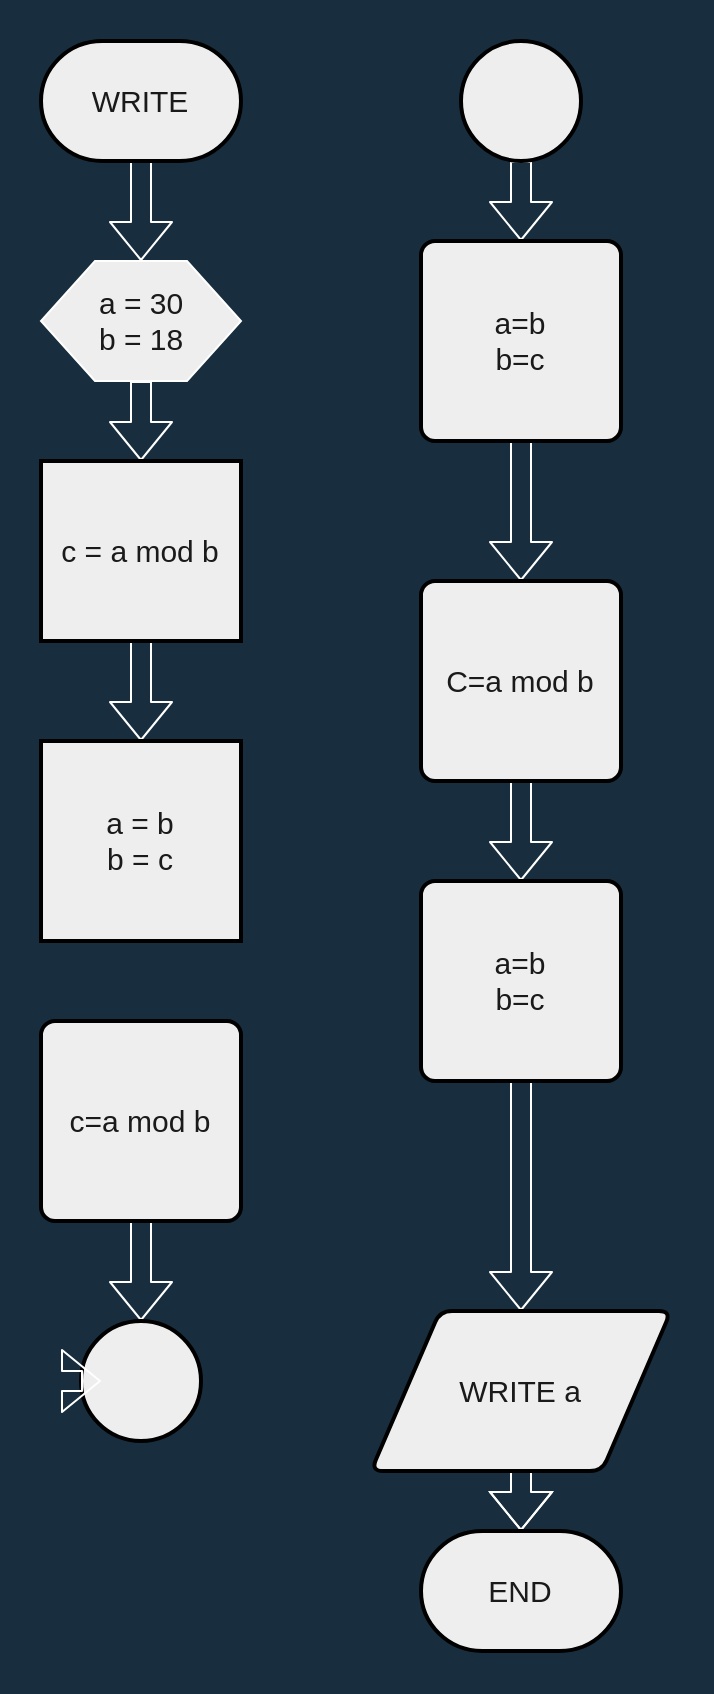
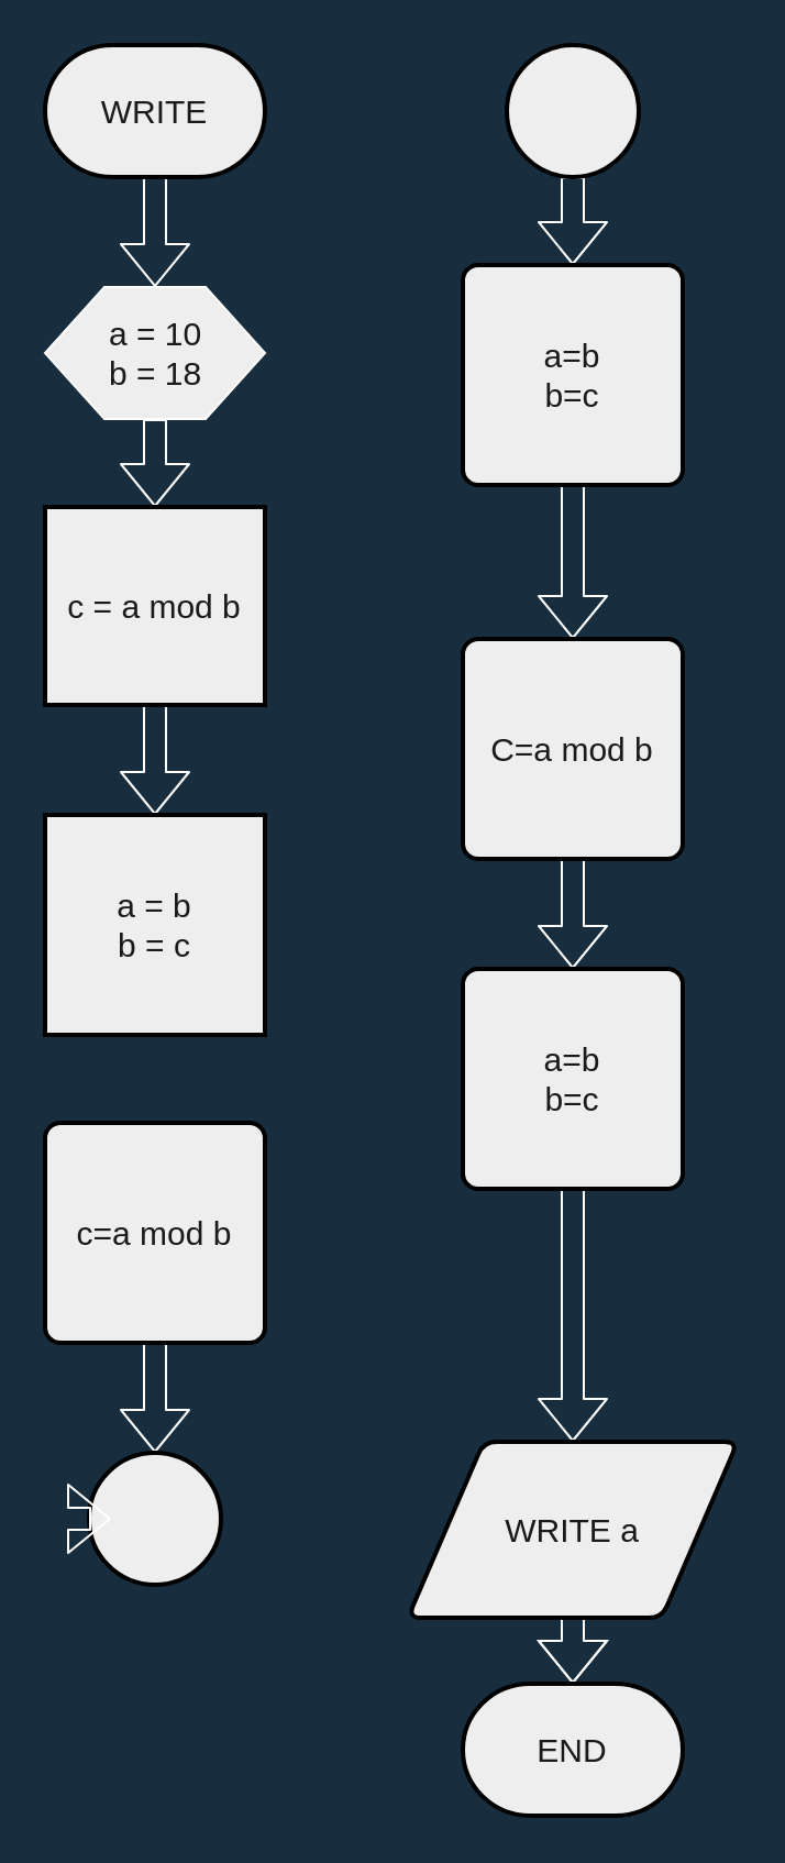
  <mxCell id="0" />
  <mxCell id="1" parent="0" />
  <mxCell id="2" value="" style="html=1;jettySize=auto;orthogonalLoop=1;fontSize=11;endArrow=block;endFill=0;endSize=8;strokeWidth=1;shadow=0;labelBackgroundColor=none;edgeStyle=orthogonalEdgeStyle;strokeColor=#FFFFFF;fontColor=#FFFFFF;" parent="1" edge="1"><mxGeometry relative="1" as="geometry"><mxPoint x="40" y="70" as="sourcePoint" /></mxGeometry></mxCell>
  <mxCell id="3" value="Yes" style="html=1;jettySize=auto;orthogonalLoop=1;fontSize=11;endArrow=block;endFill=0;endSize=8;strokeWidth=1;shadow=0;labelBackgroundColor=none;edgeStyle=orthogonalEdgeStyle;strokeColor=#FFFFFF;fontColor=#FFFFFF;" parent="1" edge="1"><mxGeometry y="20" relative="1" as="geometry"><mxPoint as="offset" /><mxPoint x="40" y="200" as="sourcePoint" /></mxGeometry></mxCell>
  <mxCell id="4" value="No" style="edgeStyle=orthogonalEdgeStyle;html=1;jettySize=auto;orthogonalLoop=1;fontSize=11;endArrow=block;endFill=0;endSize=8;strokeWidth=1;shadow=0;labelBackgroundColor=none;strokeColor=#FFFFFF;fontColor=#FFFFFF;" parent="1" edge="1"><mxGeometry y="10" relative="1" as="geometry"><mxPoint as="offset" /><mxPoint x="90" y="160" as="sourcePoint" /></mxGeometry></mxCell>
  <mxCell id="5" value="No" style="html=1;jettySize=auto;orthogonalLoop=1;fontSize=11;endArrow=block;endFill=0;endSize=8;strokeWidth=1;shadow=0;labelBackgroundColor=none;edgeStyle=orthogonalEdgeStyle;strokeColor=#FFFFFF;fontColor=#FFFFFF;" parent="1" edge="1"><mxGeometry x="0.333" y="20" relative="1" as="geometry"><mxPoint as="offset" /><mxPoint x="40" y="320" as="sourcePoint" /></mxGeometry></mxCell>
  <mxCell id="6" value="Yes" style="edgeStyle=orthogonalEdgeStyle;html=1;jettySize=auto;orthogonalLoop=1;fontSize=11;endArrow=block;endFill=0;endSize=8;strokeWidth=1;shadow=0;labelBackgroundColor=none;strokeColor=#FFFFFF;fontColor=#FFFFFF;" parent="1" edge="1"><mxGeometry y="10" relative="1" as="geometry"><mxPoint as="offset" /><mxPoint x="90" y="280" as="sourcePoint" /></mxGeometry></mxCell>
  <mxCell id="7" style="sketch=0;orthogonalLoop=1;jettySize=auto;html=1;entryX=0.5;entryY=0;entryDx=0;entryDy=0;fontColor=#FFFFFF;strokeColor=#FFFFFF;elbow=vertical;shape=flexArrow;edgeStyle=orthogonalEdgeStyle;" edge="1" parent="1" source="8" target="11"><mxGeometry relative="1" as="geometry" /></mxCell>
  <mxCell id="8" value="" style="verticalLabelPosition=bottom;verticalAlign=top;html=1;shape=hexagon;perimeter=hexagonPerimeter2;arcSize=6;size=0.27;sketch=0;fontColor=#1A1A1A;strokeColor=#FFFFFF;fillColor=#EEEEEE;" vertex="1" parent="1"><mxGeometry x="20" y="130" width="100" height="60" as="geometry" /></mxCell>
- <mxCell id="9" value="&lt;div style=&quot;font-size: 15px;&quot;&gt;a = 30&lt;/div&gt;&lt;div style=&quot;font-size: 15px;&quot;&gt;b = 18&lt;br style=&quot;font-size: 15px;&quot;&gt;&lt;/div&gt;" style="text;html=1;resizable=0;autosize=1;align=center;verticalAlign=middle;points=[];fillColor=none;strokeColor=none;sketch=0;fontColor=#1A1A1A;fontSize=15;" vertex="1" parent="1"><mxGeometry x="40" y="140" width="60" height="40" as="geometry" /></mxCell>
+ <mxCell id="9" value="&lt;div style=&quot;font-size: 15px;&quot;&gt;a = 10&lt;/div&gt;&lt;div style=&quot;font-size: 15px;&quot;&gt;b = 18&lt;br style=&quot;font-size: 15px;&quot;&gt;&lt;/div&gt;" style="text;html=1;resizable=0;autosize=1;align=center;verticalAlign=middle;points=[];fillColor=none;strokeColor=none;sketch=0;fontColor=#1A1A1A;fontSize=15;" vertex="1" parent="1"><mxGeometry x="40" y="140" width="60" height="40" as="geometry" /></mxCell>
  <mxCell id="10" style="rounded=1;sketch=0;orthogonalLoop=1;jettySize=auto;html=1;entryX=0.5;entryY=0;entryDx=0;entryDy=0;fontSize=15;fontColor=#FFFFFF;strokeColor=#FFFFFF;elbow=vertical;shape=flexArrow;edgeStyle=orthogonalEdgeStyle;" edge="1" parent="1" source="11" target="12"><mxGeometry relative="1" as="geometry" /></mxCell>
  <mxCell id="11" value="c = a mod b" style="whiteSpace=wrap;absoluteArcSize=1;arcSize=14;strokeWidth=2;sketch=0;fontColor=#1A1A1A;fillColor=#EEEEEE;html=1;fontSize=15;" vertex="1" parent="1"><mxGeometry x="20" y="230" width="100" height="90" as="geometry" /></mxCell>
  <mxCell id="12" value="&lt;div style=&quot;font-size: 15px;&quot;&gt;a = b &lt;br style=&quot;font-size: 15px;&quot;&gt;&lt;/div&gt;&lt;div style=&quot;font-size: 15px;&quot;&gt;b = c&lt;br style=&quot;font-size: 15px;&quot;&gt;&lt;/div&gt;" style="whiteSpace=wrap;html=1;absoluteArcSize=1;arcSize=14;strokeWidth=2;sketch=0;fontColor=#1A1A1A;fillColor=#EEEEEE;fontSize=15;" vertex="1" parent="1"><mxGeometry x="20" y="370" width="100" height="100" as="geometry" /></mxCell>
  <mxCell id="13" style="rounded=1;sketch=0;orthogonalLoop=1;jettySize=auto;html=1;exitX=0.5;exitY=1;exitDx=0;exitDy=0;entryX=0.5;entryY=0;entryDx=0;entryDy=0;entryPerimeter=0;fontSize=15;fontColor=#FFFFFF;strokeColor=#FFFFFF;elbow=vertical;shape=flexArrow;edgeStyle=orthogonalEdgeStyle;" edge="1" parent="1" source="14" target="17"><mxGeometry relative="1" as="geometry" /></mxCell>
  <mxCell id="14" value="c=a mod b" style="rounded=1;whiteSpace=wrap;html=1;absoluteArcSize=1;arcSize=14;strokeWidth=2;sketch=0;fontSize=15;fontColor=#1A1A1A;fillColor=#EEEEEE;" vertex="1" parent="1"><mxGeometry x="20" y="510" width="100" height="100" as="geometry" /></mxCell>
  <mxCell id="15" style="rounded=1;sketch=0;orthogonalLoop=1;jettySize=auto;html=1;entryX=0.5;entryY=0;entryDx=0;entryDy=0;fontSize=15;fontColor=#FFFFFF;strokeColor=#FFFFFF;elbow=vertical;shape=flexArrow;edgeStyle=orthogonalEdgeStyle;" edge="1" parent="1" source="16" target="8"><mxGeometry relative="1" as="geometry" /></mxCell>
  <mxCell id="16" value="WRITE" style="strokeWidth=2;html=1;shape=mxgraph.flowchart.terminator;whiteSpace=wrap;sketch=0;fontSize=15;fontColor=#1A1A1A;fillColor=#EEEEEE;" vertex="1" parent="1"><mxGeometry x="20" y="20" width="100" height="60" as="geometry" /></mxCell>
  <mxCell id="17" value="" style="strokeWidth=2;html=1;shape=mxgraph.flowchart.start_2;whiteSpace=wrap;sketch=0;fontSize=15;fontColor=#1A1A1A;fillColor=#EEEEEE;" vertex="1" parent="1"><mxGeometry x="40" y="660" width="60" height="60" as="geometry" /></mxCell>
  <mxCell id="18" style="rounded=1;sketch=0;orthogonalLoop=1;jettySize=auto;html=1;exitX=0.5;exitY=1;exitDx=0;exitDy=0;exitPerimeter=0;entryX=0.5;entryY=0;entryDx=0;entryDy=0;fontSize=15;fontColor=#FFFFFF;strokeColor=#FFFFFF;elbow=vertical;shape=flexArrow;edgeStyle=orthogonalEdgeStyle;" edge="1" parent="1" source="19" target="22"><mxGeometry relative="1" as="geometry" /></mxCell>
  <mxCell id="19" value="" style="strokeWidth=2;html=1;shape=mxgraph.flowchart.start_2;whiteSpace=wrap;sketch=0;fontSize=15;fontColor=#1A1A1A;fillColor=#EEEEEE;" vertex="1" parent="1"><mxGeometry x="230" y="20" width="60" height="60" as="geometry" /></mxCell>
  <mxCell id="20" style="rounded=1;sketch=0;orthogonalLoop=1;jettySize=auto;html=1;exitX=0;exitY=0.5;exitDx=0;exitDy=0;exitPerimeter=0;entryX=0.167;entryY=0.505;entryDx=0;entryDy=0;entryPerimeter=0;fontSize=15;fontColor=#FFFFFF;strokeColor=#FFFFFF;elbow=vertical;shape=flexArrow;edgeStyle=orthogonalEdgeStyle;" edge="1" parent="1" source="17" target="17"><mxGeometry relative="1" as="geometry" /></mxCell>
  <mxCell id="21" style="rounded=1;sketch=0;orthogonalLoop=1;jettySize=auto;elbow=vertical;html=1;entryX=0.5;entryY=0;entryDx=0;entryDy=0;fontSize=15;fontColor=#FFFFFF;strokeColor=#FFFFFF;shape=flexArrow;edgeStyle=orthogonalEdgeStyle;" edge="1" parent="1" source="22" target="24"><mxGeometry relative="1" as="geometry" /></mxCell>
  <mxCell id="22" value="a=b&#10;b=c" style="rounded=1;whiteSpace=wrap;html=1;absoluteArcSize=1;arcSize=14;strokeWidth=2;sketch=0;fontSize=15;fontColor=#1A1A1A;fillColor=#EEEEEE;" vertex="1" parent="1"><mxGeometry x="210" y="120" width="100" height="100" as="geometry" /></mxCell>
  <mxCell id="23" style="edgeStyle=orthogonalEdgeStyle;shape=flexArrow;rounded=1;sketch=0;orthogonalLoop=1;jettySize=auto;html=1;exitX=0.5;exitY=1;exitDx=0;exitDy=0;fontSize=15;fontColor=#FFFFFF;strokeColor=#FFFFFF;" edge="1" parent="1" source="24" target="26"><mxGeometry relative="1" as="geometry" /></mxCell>
  <mxCell id="24" value="C=a mod b" style="rounded=1;whiteSpace=wrap;html=1;absoluteArcSize=1;arcSize=14;strokeWidth=2;sketch=0;fontSize=15;fontColor=#1A1A1A;fillColor=#EEEEEE;" vertex="1" parent="1"><mxGeometry x="210" y="290" width="100" height="100" as="geometry" /></mxCell>
  <mxCell id="25" style="edgeStyle=orthogonalEdgeStyle;shape=flexArrow;rounded=1;sketch=0;orthogonalLoop=1;jettySize=auto;html=1;fontSize=15;fontColor=#FFFFFF;strokeColor=#FFFFFF;" edge="1" parent="1" source="26" target="28"><mxGeometry relative="1" as="geometry" /></mxCell>
  <mxCell id="26" value="a=b&#10;b=c" style="rounded=1;whiteSpace=wrap;html=1;absoluteArcSize=1;arcSize=14;strokeWidth=2;sketch=0;fontSize=15;fontColor=#1A1A1A;fillColor=#EEEEEE;" vertex="1" parent="1"><mxGeometry x="210" y="440" width="100" height="100" as="geometry" /></mxCell>
  <mxCell id="27" style="edgeStyle=orthogonalEdgeStyle;shape=flexArrow;rounded=1;sketch=0;orthogonalLoop=1;jettySize=auto;html=1;exitX=0.5;exitY=1;exitDx=0;exitDy=0;fontSize=15;fontColor=#FFFFFF;strokeColor=#FFFFFF;" edge="1" parent="1" source="28" target="29"><mxGeometry relative="1" as="geometry" /></mxCell>
  <mxCell id="28" value="WRITE a" style="shape=parallelogram;html=1;strokeWidth=2;perimeter=parallelogramPerimeter;whiteSpace=wrap;rounded=1;arcSize=12;size=0.23;sketch=0;fontSize=15;fontColor=#1A1A1A;fillColor=#EEEEEE;" vertex="1" parent="1"><mxGeometry x="185" y="655" width="150" height="80" as="geometry" /></mxCell>
  <mxCell id="29" value="END" style="strokeWidth=2;html=1;shape=mxgraph.flowchart.terminator;whiteSpace=wrap;sketch=0;fontSize=15;fontColor=#1A1A1A;fillColor=#EEEEEE;" vertex="1" parent="1"><mxGeometry x="210" y="765" width="100" height="60" as="geometry" /></mxCell>
